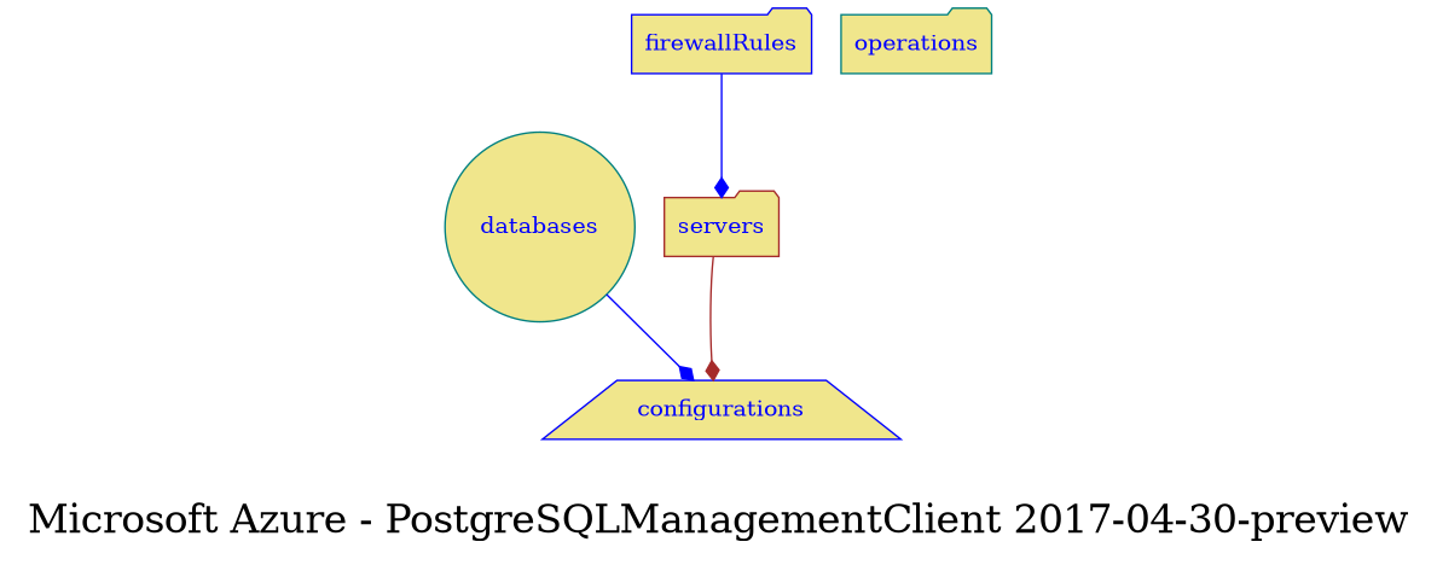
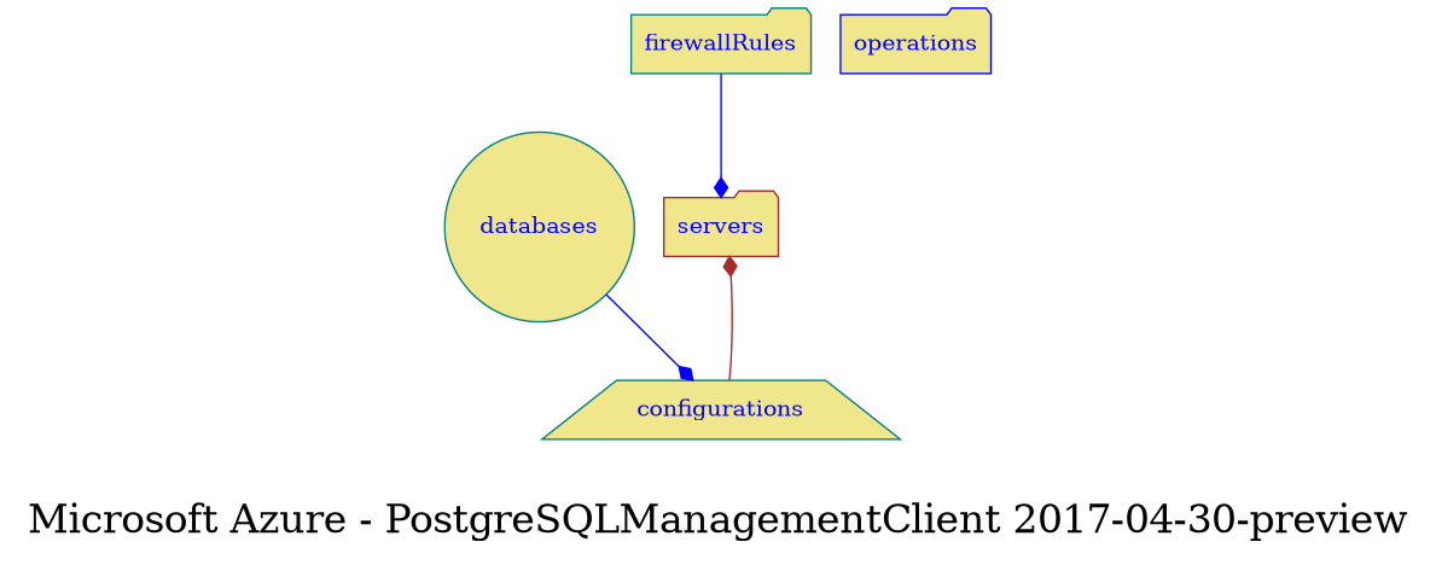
  digraph {
    fontsize=24
    label="Microsoft Azure - PostgreSQLManagementClient 2017-04-30-preview"
    splines=true
    node [color=blue fillcolor=khaki fontcolor=blue shape=folder style=filled]
    edge [arrowhead=diamond arrowtail=none color=blue fontcolor=blue]
    servers [color=brown]
-   operations [color=teal]
+   operations
    databases [color=teal shape=circle]
-   configurations [shape=trapezium]
-   firewallRules
+   configurations [color=teal shape=trapezium]
+   firewallRules [color=teal]
    databases -> configurations
-   servers -> configurations [color=brown]
+   configurations -> servers [color=brown]
    firewallRules -> servers
  }
